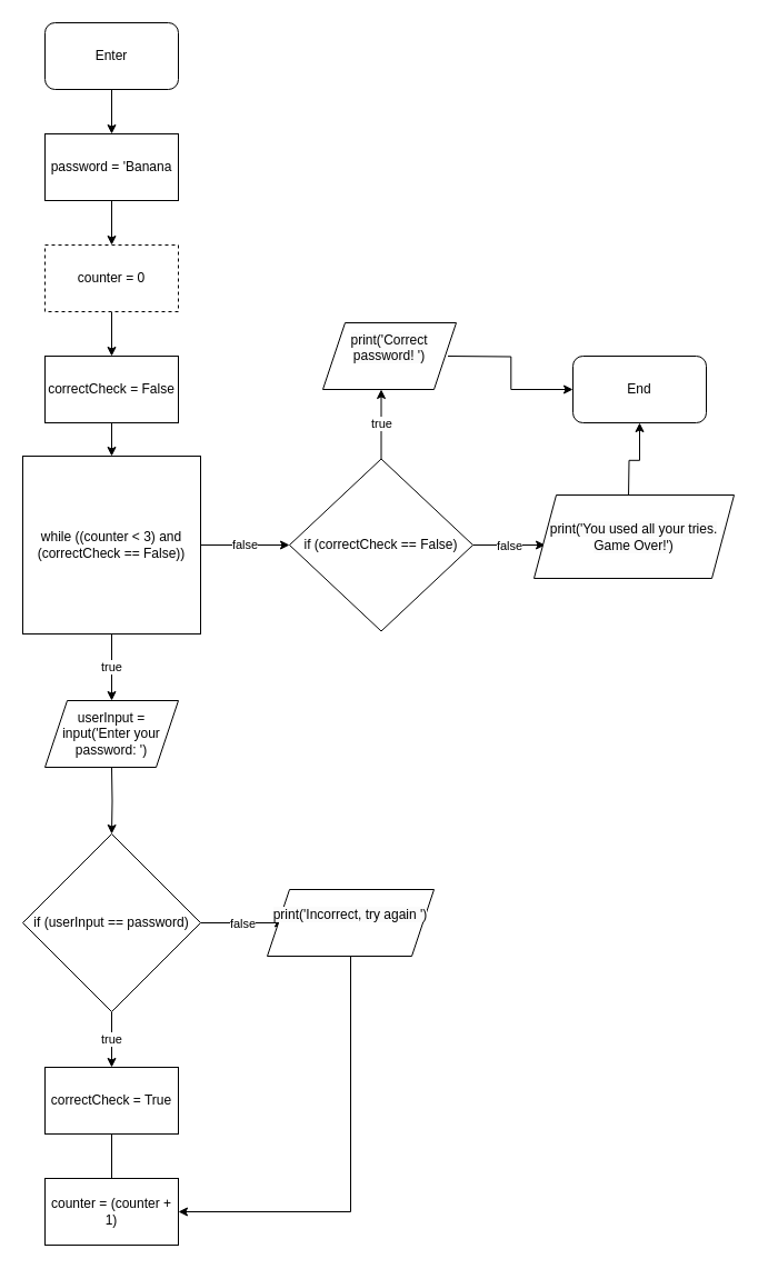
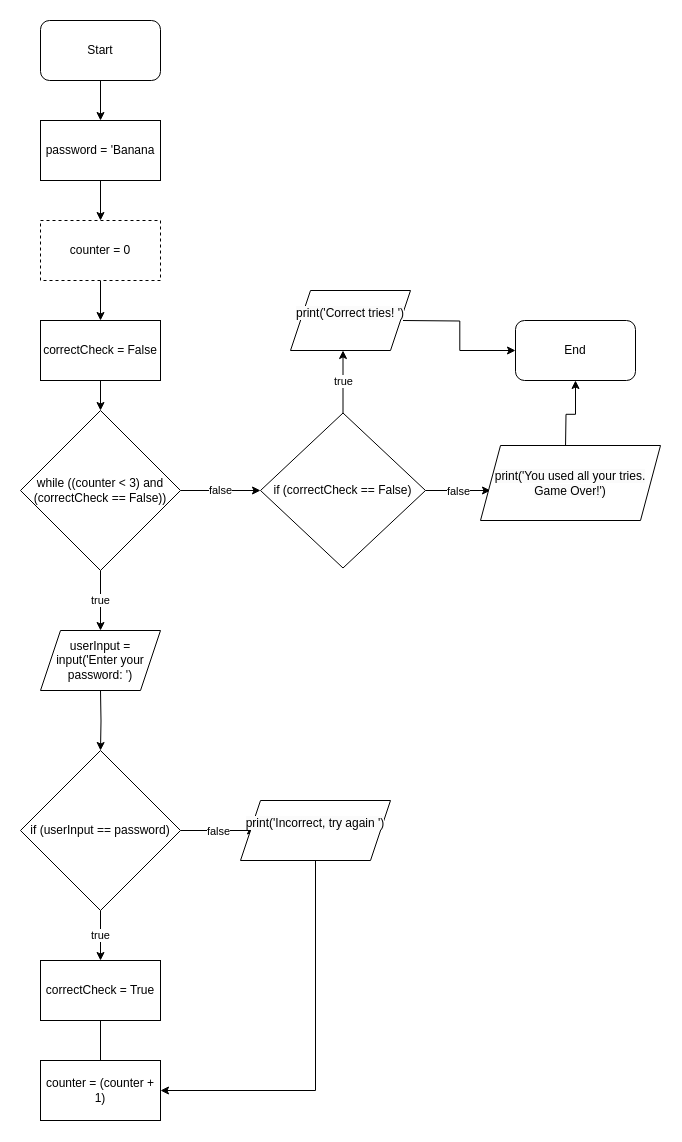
  <mxCell id="0" />
  <mxCell id="1" parent="0" />
  <mxCell id="2" style="edgeStyle=orthogonalEdgeStyle;rounded=0;orthogonalLoop=1;jettySize=auto;html=1;exitX=0.5;exitY=1;exitDx=0;exitDy=0;entryX=0.5;entryY=0;entryDx=0;entryDy=0;" parent="1" source="3" target="5" edge="1"><mxGeometry relative="1" as="geometry" /></mxCell>
- <mxCell id="3" value="Enter" style="rounded=1;whiteSpace=wrap;html=1;" parent="1" vertex="1"><mxGeometry x="40" y="20" width="120" height="60" as="geometry" /></mxCell>
+ <mxCell id="3" value="Start" style="rounded=1;whiteSpace=wrap;html=1;" parent="1" vertex="1"><mxGeometry x="40" y="20" width="120" height="60" as="geometry" /></mxCell>
  <mxCell id="4" style="edgeStyle=orthogonalEdgeStyle;rounded=0;orthogonalLoop=1;jettySize=auto;html=1;exitX=0.5;exitY=1;exitDx=0;exitDy=0;entryX=0.5;entryY=0;entryDx=0;entryDy=0;" parent="1" source="5" target="7" edge="1"><mxGeometry relative="1" as="geometry" /></mxCell>
  <mxCell id="5" value="password = 'Banana" style="rounded=0;whiteSpace=wrap;html=1;" parent="1" vertex="1"><mxGeometry x="40" y="120" width="120" height="60" as="geometry" /></mxCell>
  <mxCell id="6" style="edgeStyle=orthogonalEdgeStyle;rounded=0;orthogonalLoop=1;jettySize=auto;html=1;exitX=0.5;exitY=1;exitDx=0;exitDy=0;entryX=0.5;entryY=0;entryDx=0;entryDy=0;" parent="1" source="7" target="9" edge="1"><mxGeometry relative="1" as="geometry" /></mxCell>
  <mxCell id="7" value="counter = 0" style="rounded=0;whiteSpace=wrap;html=1;dashed=1;" parent="1" vertex="1"><mxGeometry x="40" y="220" width="120" height="60" as="geometry" /></mxCell>
  <mxCell id="8" style="edgeStyle=orthogonalEdgeStyle;rounded=0;orthogonalLoop=1;jettySize=auto;html=1;exitX=0.5;exitY=1;exitDx=0;exitDy=0;entryX=0.5;entryY=0;entryDx=0;entryDy=0;" parent="1" source="9" target="12" edge="1"><mxGeometry relative="1" as="geometry" /></mxCell>
  <mxCell id="9" value="correctCheck = False" style="rounded=0;whiteSpace=wrap;html=1;" parent="1" vertex="1"><mxGeometry x="40" y="320" width="120" height="60" as="geometry" /></mxCell>
  <mxCell id="10" value="false" style="edgeStyle=orthogonalEdgeStyle;rounded=0;orthogonalLoop=1;jettySize=auto;html=1;exitX=1;exitY=0.5;exitDx=0;exitDy=0;entryX=0;entryY=0.5;entryDx=0;entryDy=0;" parent="1" source="12" target="15" edge="1"><mxGeometry relative="1" as="geometry" /></mxCell>
  <mxCell id="11" value="true" style="edgeStyle=orthogonalEdgeStyle;rounded=0;orthogonalLoop=1;jettySize=auto;html=1;exitX=0.5;exitY=1;exitDx=0;exitDy=0;" parent="1" source="12" edge="1"><mxGeometry relative="1" as="geometry"><mxPoint x="100" y="630" as="targetPoint" /></mxGeometry></mxCell>
- <mxCell id="12" value="while ((counter &amp;lt; 3) and (correctCheck == False))" style="whiteSpace=wrap;html=1;rounded=0;" parent="1" vertex="1"><mxGeometry x="20" y="410" width="160" height="160" as="geometry" /></mxCell>
+ <mxCell id="12" value="while ((counter &amp;lt; 3) and (correctCheck == False))" style="rhombus;whiteSpace=wrap;html=1;" parent="1" vertex="1"><mxGeometry x="20" y="410" width="160" height="160" as="geometry" /></mxCell>
  <mxCell id="13" value="false" style="edgeStyle=orthogonalEdgeStyle;rounded=0;orthogonalLoop=1;jettySize=auto;html=1;exitX=1;exitY=0.5;exitDx=0;exitDy=0;entryX=0;entryY=0.5;entryDx=0;entryDy=0;" parent="1" source="15" edge="1"><mxGeometry relative="1" as="geometry"><mxPoint x="490" y="490" as="targetPoint" /></mxGeometry></mxCell>
  <mxCell id="14" value="true" style="edgeStyle=orthogonalEdgeStyle;rounded=0;orthogonalLoop=1;jettySize=auto;html=1;exitX=0.5;exitY=0;exitDx=0;exitDy=0;" parent="1" source="15" edge="1"><mxGeometry relative="1" as="geometry"><mxPoint x="342.5" y="350" as="targetPoint" /></mxGeometry></mxCell>
  <mxCell id="15" value="if (correctCheck == False)" style="rhombus;whiteSpace=wrap;html=1;" parent="1" vertex="1"><mxGeometry x="260" y="412.5" width="165" height="155" as="geometry" /></mxCell>
  <mxCell id="16" style="edgeStyle=orthogonalEdgeStyle;rounded=0;orthogonalLoop=1;jettySize=auto;html=1;exitX=0.5;exitY=0;exitDx=0;exitDy=0;entryX=0.5;entryY=1;entryDx=0;entryDy=0;" parent="1" target="25" edge="1"><mxGeometry relative="1" as="geometry"><mxPoint x="565" y="447.5" as="sourcePoint" /></mxGeometry></mxCell>
  <mxCell id="17" style="edgeStyle=orthogonalEdgeStyle;rounded=0;orthogonalLoop=1;jettySize=auto;html=1;exitX=1;exitY=0.5;exitDx=0;exitDy=0;entryX=0;entryY=0.5;entryDx=0;entryDy=0;" parent="1" target="25" edge="1"><mxGeometry relative="1" as="geometry"><mxPoint x="402.5" y="320" as="sourcePoint" /></mxGeometry></mxCell>
  <mxCell id="18" style="edgeStyle=orthogonalEdgeStyle;rounded=0;orthogonalLoop=1;jettySize=auto;html=1;exitX=0.5;exitY=1;exitDx=0;exitDy=0;entryX=0.5;entryY=0;entryDx=0;entryDy=0;" parent="1" target="21" edge="1"><mxGeometry relative="1" as="geometry"><mxPoint x="100" y="690" as="sourcePoint" /></mxGeometry></mxCell>
  <mxCell id="19" value="false" style="edgeStyle=orthogonalEdgeStyle;rounded=0;orthogonalLoop=1;jettySize=auto;html=1;exitX=1;exitY=0.5;exitDx=0;exitDy=0;entryX=0;entryY=0.5;entryDx=0;entryDy=0;" parent="1" source="21" edge="1"><mxGeometry relative="1" as="geometry"><mxPoint x="255" y="830" as="targetPoint" /></mxGeometry></mxCell>
  <mxCell id="20" value="true" style="edgeStyle=orthogonalEdgeStyle;rounded=0;orthogonalLoop=1;jettySize=auto;html=1;exitX=0.5;exitY=1;exitDx=0;exitDy=0;" parent="1" source="21" edge="1"><mxGeometry relative="1" as="geometry"><mxPoint x="100" y="960" as="targetPoint" /></mxGeometry></mxCell>
  <mxCell id="21" value="if (userInput == password)" style="rhombus;whiteSpace=wrap;html=1;" parent="1" vertex="1"><mxGeometry x="20" y="750" width="160" height="160" as="geometry" /></mxCell>
  <mxCell id="22" style="edgeStyle=orthogonalEdgeStyle;rounded=0;orthogonalLoop=1;jettySize=auto;html=1;exitX=0.5;exitY=1;exitDx=0;exitDy=0;entryX=0.5;entryY=0;entryDx=0;entryDy=0;endArrow=none;" parent="1" source="23" target="24" edge="1"><mxGeometry relative="1" as="geometry" /></mxCell>
  <mxCell id="23" value="correctCheck = True" style="rounded=0;whiteSpace=wrap;html=1;" parent="1" vertex="1"><mxGeometry x="40" y="960" width="120" height="60" as="geometry" /></mxCell>
  <mxCell id="24" value="counter = (counter + 1)" style="rounded=0;whiteSpace=wrap;html=1;" parent="1" vertex="1"><mxGeometry x="40" y="1060" width="120" height="60" as="geometry" /></mxCell>
  <mxCell id="25" value="End" style="rounded=1;whiteSpace=wrap;html=1;" parent="1" vertex="1"><mxGeometry x="515" y="320" width="120" height="60" as="geometry" /></mxCell>
  <mxCell id="26" value="userInput = input('Enter your password: ')" style="shape=parallelogram;perimeter=parallelogramPerimeter;whiteSpace=wrap;html=1;fixedSize=1;" parent="1" vertex="1"><mxGeometry x="40" y="630" width="120" height="60" as="geometry" /></mxCell>
- <mxCell id="27" value="&#10;&lt;span style=&quot;color: rgb(0, 0, 0); font-family: Helvetica; font-size: 12px; font-style: normal; font-variant-ligatures: normal; font-variant-caps: normal; font-weight: 400; letter-spacing: normal; orphans: 2; text-align: center; text-indent: 0px; text-transform: none; widows: 2; word-spacing: 0px; -webkit-text-stroke-width: 0px; background-color: rgb(251, 251, 251); text-decoration-thickness: initial; text-decoration-style: initial; text-decoration-color: initial; float: none; display: inline !important;&quot;&gt;print('Correct password! ')&lt;/span&gt;&#10;&#10;" style="shape=parallelogram;perimeter=parallelogramPerimeter;whiteSpace=wrap;html=1;fixedSize=1;" vertex="1" parent="1"><mxGeometry x="290" y="290" width="120" height="60" as="geometry" /></mxCell>
+ <mxCell id="27" value="&#10;&lt;span style=&quot;color: rgb(0, 0, 0); font-family: Helvetica; font-size: 12px; font-style: normal; font-variant-ligatures: normal; font-variant-caps: normal; font-weight: 400; letter-spacing: normal; orphans: 2; text-align: center; text-indent: 0px; text-transform: none; widows: 2; word-spacing: 0px; -webkit-text-stroke-width: 0px; background-color: rgb(251, 251, 251); text-decoration-thickness: initial; text-decoration-style: initial; text-decoration-color: initial; float: none; display: inline !important;&quot;&gt;print('Correct tries! ')&lt;/span&gt;&#10;&#10;" style="shape=parallelogram;perimeter=parallelogramPerimeter;whiteSpace=wrap;html=1;fixedSize=1;" vertex="1" parent="1"><mxGeometry x="290" y="290" width="120" height="60" as="geometry" /></mxCell>
  <mxCell id="28" value="&#10;&lt;br style=&quot;border-color: var(--border-color); color: rgb(0, 0, 0); font-family: Helvetica; font-size: 12px; font-style: normal; font-variant-ligatures: normal; font-variant-caps: normal; font-weight: 400; letter-spacing: normal; orphans: 2; text-align: center; text-indent: 0px; text-transform: none; widows: 2; word-spacing: 0px; -webkit-text-stroke-width: 0px; background-color: rgb(251, 251, 251); text-decoration-thickness: initial; text-decoration-style: initial; text-decoration-color: initial;&quot;&gt;&lt;span style=&quot;color: rgb(0, 0, 0); font-family: Helvetica; font-size: 12px; font-style: normal; font-variant-ligatures: normal; font-variant-caps: normal; font-weight: 400; letter-spacing: normal; orphans: 2; text-align: center; text-indent: 0px; text-transform: none; widows: 2; word-spacing: 0px; -webkit-text-stroke-width: 0px; background-color: rgb(251, 251, 251); text-decoration-thickness: initial; text-decoration-style: initial; text-decoration-color: initial; float: none; display: inline !important;&quot;&gt;print('You used all your tries. Game Over!')&lt;/span&gt;&#10;&#10;" style="shape=parallelogram;perimeter=parallelogramPerimeter;whiteSpace=wrap;html=1;fixedSize=1;" vertex="1" parent="1"><mxGeometry x="480" y="445" width="180" height="75" as="geometry" /></mxCell>
  <mxCell id="29" style="edgeStyle=orthogonalEdgeStyle;rounded=0;orthogonalLoop=1;jettySize=auto;html=1;exitX=0.5;exitY=1;exitDx=0;exitDy=0;entryX=1;entryY=0.5;entryDx=0;entryDy=0;" edge="1" parent="1" source="30" target="24"><mxGeometry relative="1" as="geometry" /></mxCell>
  <mxCell id="30" value="&#10;&lt;span style=&quot;color: rgb(0, 0, 0); font-family: Helvetica; font-size: 12px; font-style: normal; font-variant-ligatures: normal; font-variant-caps: normal; font-weight: 400; letter-spacing: normal; orphans: 2; text-align: center; text-indent: 0px; text-transform: none; widows: 2; word-spacing: 0px; -webkit-text-stroke-width: 0px; background-color: rgb(251, 251, 251); text-decoration-thickness: initial; text-decoration-style: initial; text-decoration-color: initial; float: none; display: inline !important;&quot;&gt;print('Incorrect, try again ')&lt;/span&gt;&#10;&#10;" style="shape=parallelogram;perimeter=parallelogramPerimeter;whiteSpace=wrap;html=1;fixedSize=1;" vertex="1" parent="1"><mxGeometry x="240" y="800" width="150" height="60" as="geometry" /></mxCell>
